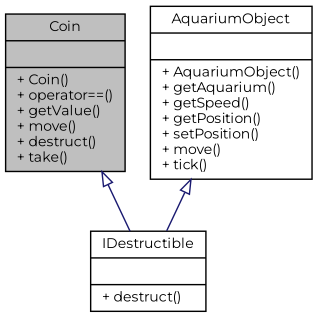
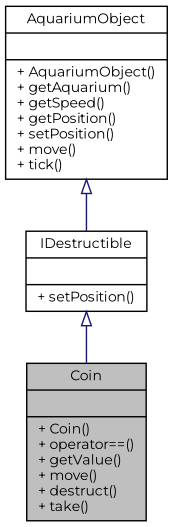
  digraph {
    fontname=Montserrat
    node [color=black fillcolor=white fontname=Montserrat fontsize=10 shape=record style=filled]
    edge [arrowtail=onormal color=midnightblue dir=back fontname=Montserrat fontsize=10 labelfontname=Helvetica labelfontsize=10 style=solid]
    n1 [fillcolor=grey75 fontcolor=black height=0.2 label="{Coin\n||+ Coin()\l+ operator==()\l+ getValue()\l+ move()\l+ destruct()\l+ take()\l}" width=0.4]
    n2 [height=0.2 label="{AquariumObject\n||+ AquariumObject()\l+ getAquarium()\l+ getSpeed()\l+ getPosition()\l+ setPosition()\l+ move()\l+ tick()\l}" width=0.4]
-   n3 [height=0.2 label="{IDestructible\n||+ destruct()\l}" width=0.4]
+   n3 [height=0.2 label="{IDestructible\n||+ setPosition()\l}" width=0.4]
    n2 -> n3
-   n1 -> n3
+   n3 -> n1
  }
